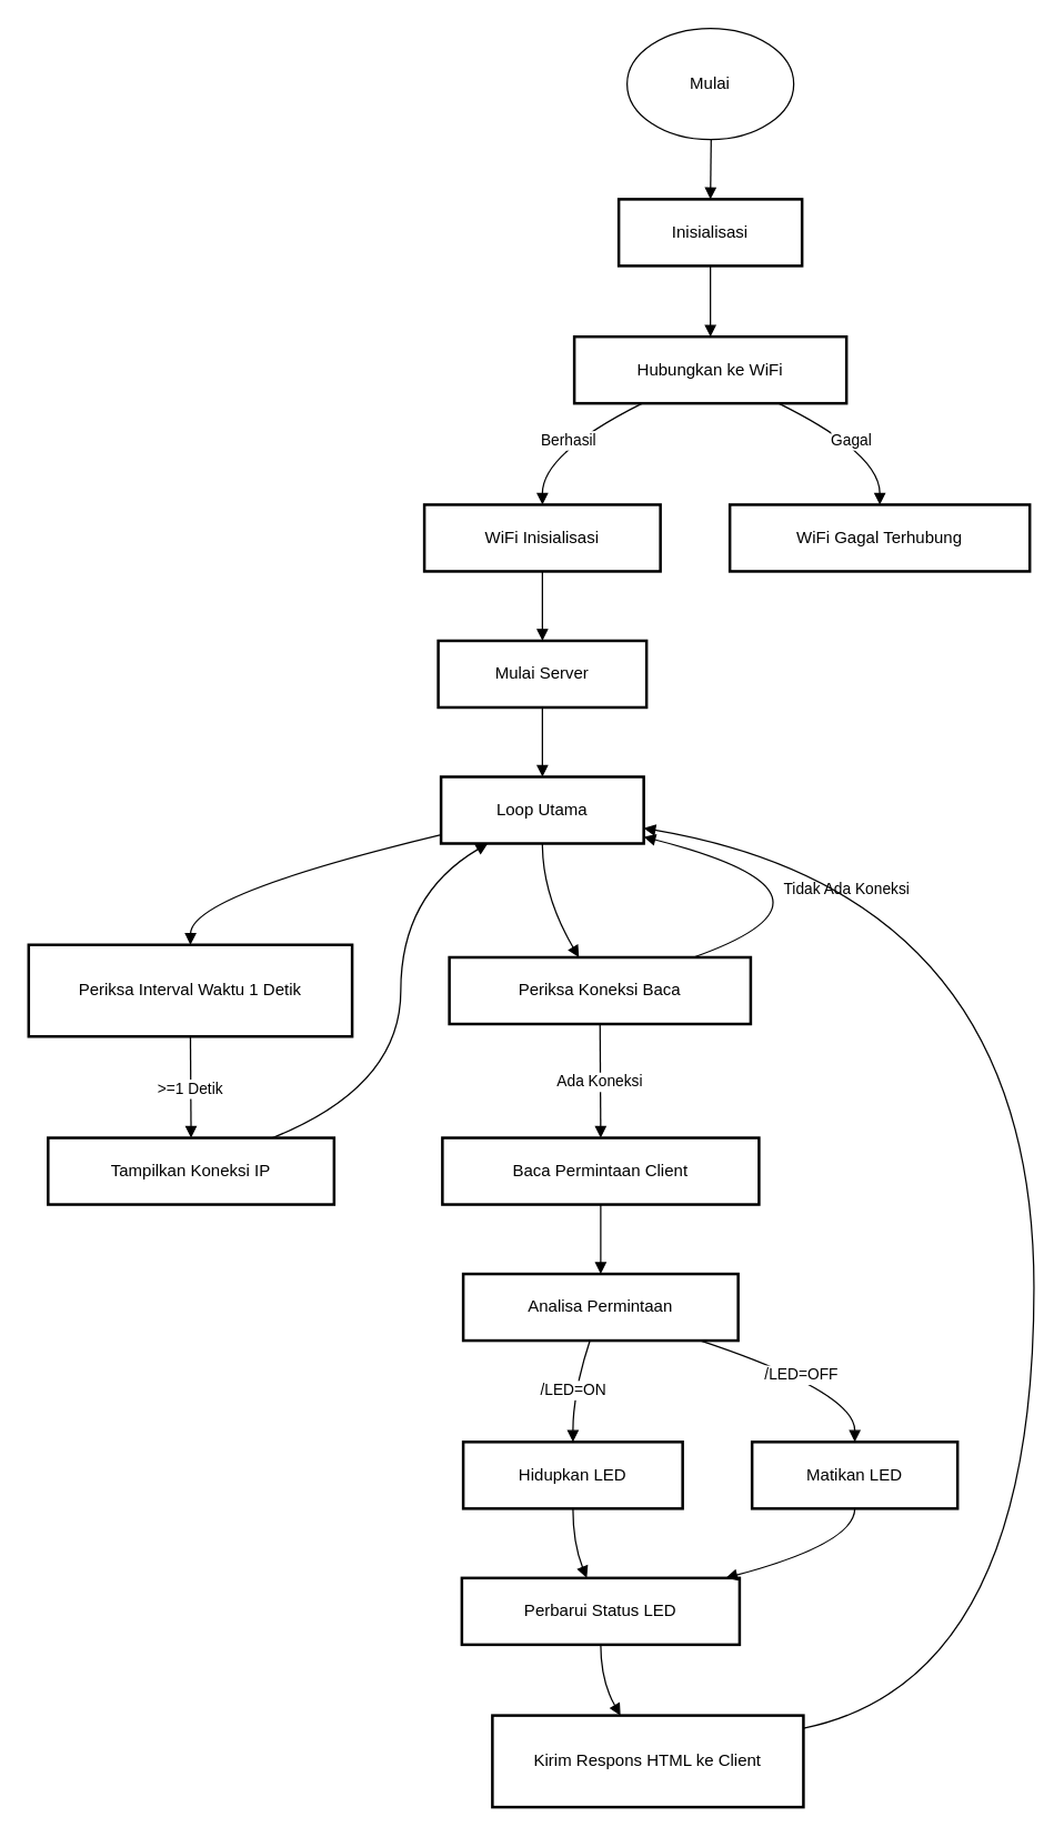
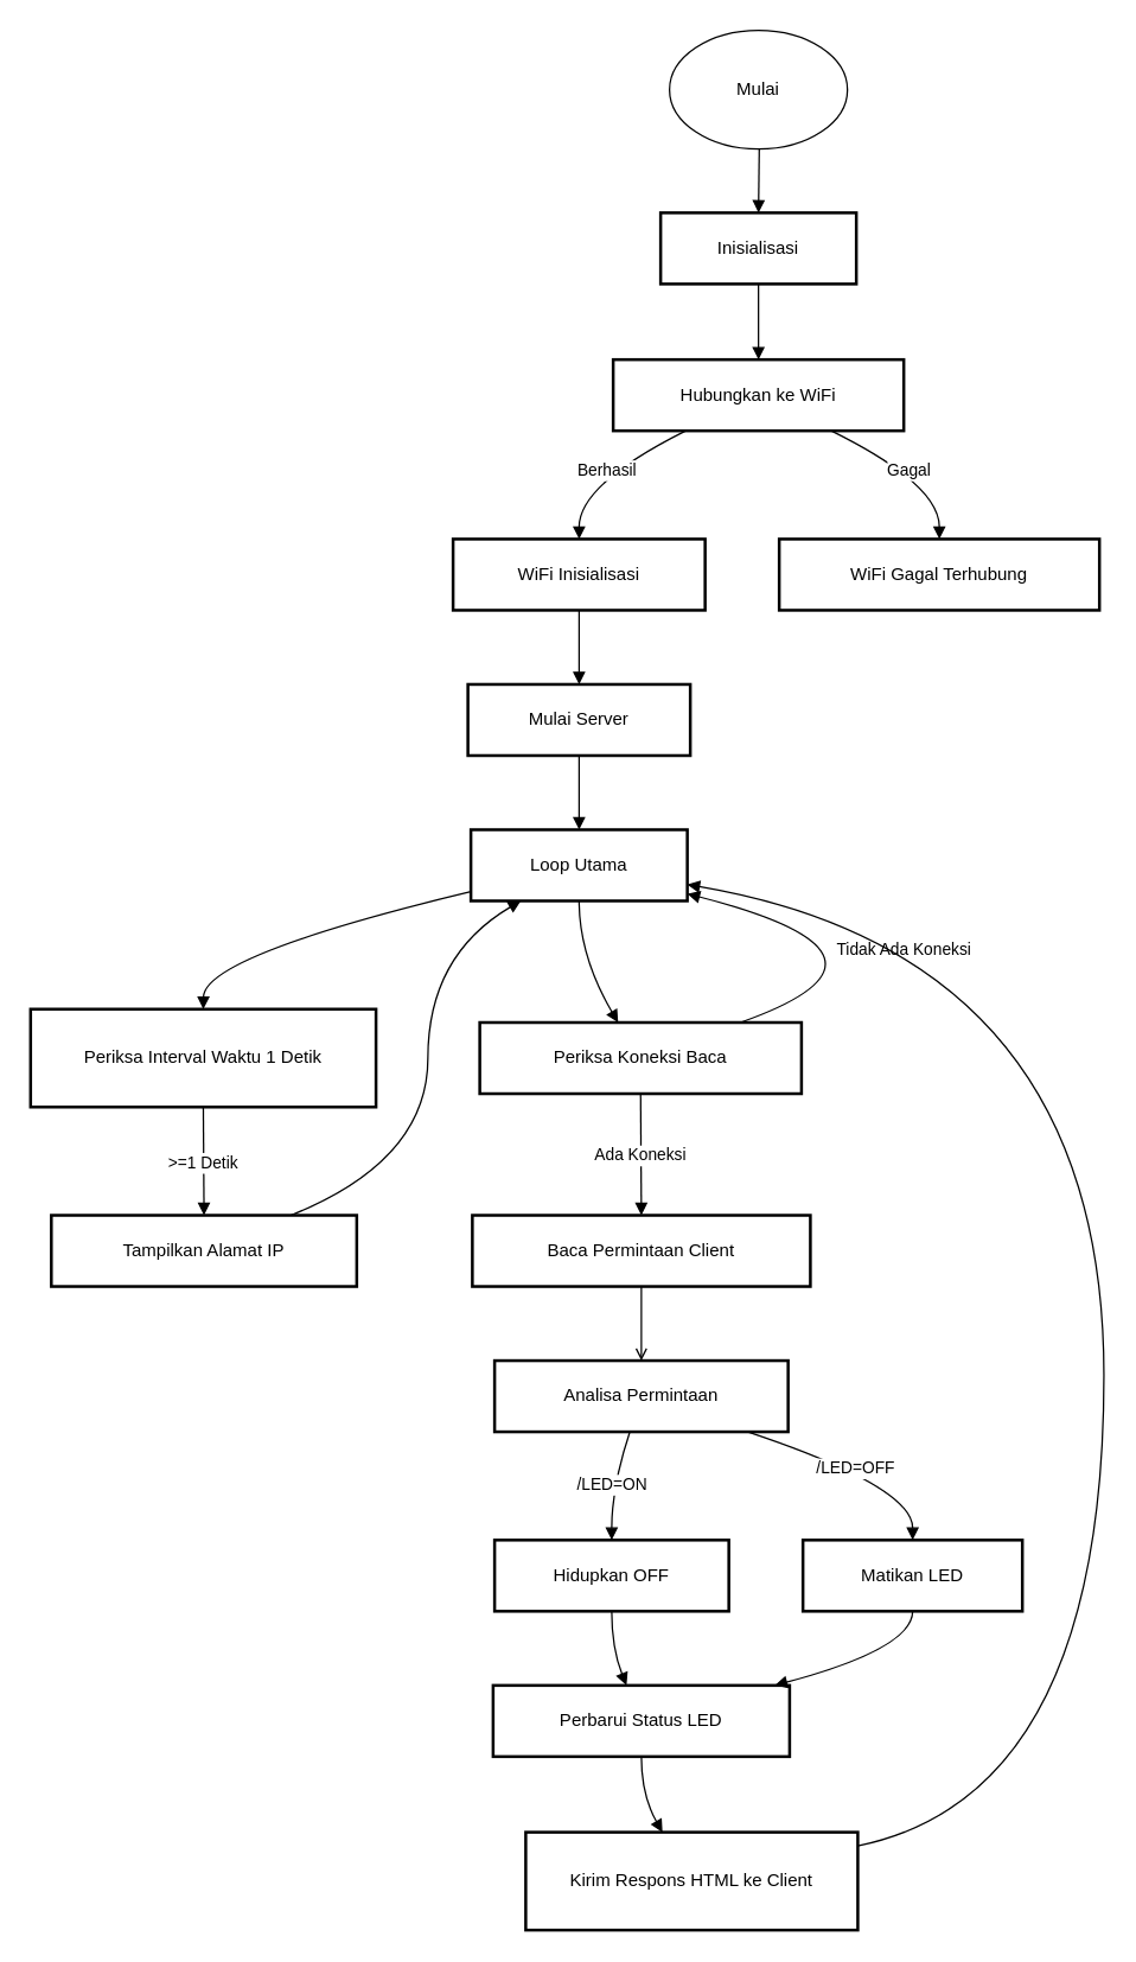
  <mxCell id="0" />
  <mxCell id="1" parent="0" />
  <mxCell id="2" value="Inisialisasi" style="whiteSpace=wrap;strokeWidth=2;" vertex="1" parent="1"><mxGeometry x="445" y="143" width="132" height="48" as="geometry" /></mxCell>
  <mxCell id="3" value="Hubungkan ke WiFi" style="whiteSpace=wrap;strokeWidth=2;" vertex="1" parent="1"><mxGeometry x="413" y="242" width="196" height="48" as="geometry" /></mxCell>
  <mxCell id="4" value="WiFi Inisialisasi" style="whiteSpace=wrap;strokeWidth=2;" vertex="1" parent="1"><mxGeometry x="305" y="363" width="170" height="48" as="geometry" /></mxCell>
  <mxCell id="5" value="WiFi Gagal Terhubung" style="whiteSpace=wrap;strokeWidth=2;" vertex="1" parent="1"><mxGeometry x="525" y="363" width="216" height="48" as="geometry" /></mxCell>
  <mxCell id="6" value="Mulai Server" style="whiteSpace=wrap;strokeWidth=2;" vertex="1" parent="1"><mxGeometry x="315" y="461" width="150" height="48" as="geometry" /></mxCell>
  <mxCell id="7" value="Loop Utama" style="whiteSpace=wrap;strokeWidth=2;" vertex="1" parent="1"><mxGeometry x="317" y="559" width="146" height="48" as="geometry" /></mxCell>
  <mxCell id="8" value="Periksa Interval Waktu 1 Detik" style="whiteSpace=wrap;strokeWidth=2;" vertex="1" parent="1"><mxGeometry x="20" y="680" width="233" height="66" as="geometry" /></mxCell>
- <mxCell id="9" value="Tampilkan Koneksi IP" style="whiteSpace=wrap;strokeWidth=2;" vertex="1" parent="1"><mxGeometry x="34" y="819" width="206" height="48" as="geometry" /></mxCell>
+ <mxCell id="9" value="Tampilkan Alamat IP" style="whiteSpace=wrap;strokeWidth=2;" vertex="1" parent="1"><mxGeometry x="34" y="819" width="206" height="48" as="geometry" /></mxCell>
  <mxCell id="10" value="Periksa Koneksi Baca" style="whiteSpace=wrap;strokeWidth=2;" vertex="1" parent="1"><mxGeometry x="323" y="689" width="217" height="48" as="geometry" /></mxCell>
  <mxCell id="11" value="Baca Permintaan Client" style="whiteSpace=wrap;strokeWidth=2;" vertex="1" parent="1"><mxGeometry x="318" y="819" width="228" height="48" as="geometry" /></mxCell>
  <mxCell id="12" value="Analisa Permintaan" style="whiteSpace=wrap;strokeWidth=2;" vertex="1" parent="1"><mxGeometry x="333" y="917" width="198" height="48" as="geometry" /></mxCell>
- <mxCell id="13" value="Hidupkan LED" style="whiteSpace=wrap;strokeWidth=2;" vertex="1" parent="1"><mxGeometry x="333" y="1038" width="158" height="48" as="geometry" /></mxCell>
+ <mxCell id="13" value="Hidupkan OFF" style="whiteSpace=wrap;strokeWidth=2;" vertex="1" parent="1"><mxGeometry x="333" y="1038" width="158" height="48" as="geometry" /></mxCell>
  <mxCell id="14" value="Matikan LED" style="whiteSpace=wrap;strokeWidth=2;" vertex="1" parent="1"><mxGeometry x="541" y="1038" width="148" height="48" as="geometry" /></mxCell>
  <mxCell id="15" value="Perbarui Status LED" style="whiteSpace=wrap;strokeWidth=2;" vertex="1" parent="1"><mxGeometry x="332" y="1136" width="200" height="48" as="geometry" /></mxCell>
  <mxCell id="16" value="Kirim Respons HTML ke Client" style="whiteSpace=wrap;strokeWidth=2;" vertex="1" parent="1"><mxGeometry x="354" y="1235" width="224" height="66" as="geometry" /></mxCell>
  <mxCell id="17" value="" style="curved=1;startArrow=none;endArrow=block;exitX=0.51;exitY=1.01;entryX=0.5;entryY=0.01;rounded=0;" edge="1" parent="1" target="2"><mxGeometry relative="1" as="geometry"><Array as="points" /><mxPoint x="511.608" y="93" as="sourcePoint" /></mxGeometry></mxCell>
  <mxCell id="18" value="" style="curved=1;startArrow=none;endArrow=block;exitX=0.5;exitY=1.02;entryX=0.5;entryY=0;rounded=0;" edge="1" parent="1" source="2" target="3"><mxGeometry relative="1" as="geometry"><Array as="points" /></mxGeometry></mxCell>
  <mxCell id="19" value="Berhasil" style="curved=1;startArrow=none;endArrow=block;exitX=0.25;exitY=1;entryX=0.5;entryY=-0.01;rounded=0;" edge="1" parent="1" source="3" target="4"><mxGeometry relative="1" as="geometry"><Array as="points"><mxPoint x="390" y="326" /></Array></mxGeometry></mxCell>
  <mxCell id="20" value="Gagal" style="curved=1;startArrow=none;endArrow=block;exitX=0.75;exitY=1;entryX=0.5;entryY=-0.01;rounded=0;" edge="1" parent="1" source="3" target="5"><mxGeometry relative="1" as="geometry"><Array as="points"><mxPoint x="633" y="326" /></Array></mxGeometry></mxCell>
  <mxCell id="21" value="" style="curved=1;startArrow=none;endArrow=block;exitX=0.5;exitY=1;entryX=0.5;entryY=0;rounded=0;" edge="1" parent="1" source="4" target="6"><mxGeometry relative="1" as="geometry"><Array as="points" /></mxGeometry></mxCell>
  <mxCell id="22" value="" style="curved=1;startArrow=none;endArrow=block;exitX=0.5;exitY=1.01;entryX=0.5;entryY=0.01;rounded=0;" edge="1" parent="1" source="6" target="7"><mxGeometry relative="1" as="geometry"><Array as="points" /></mxGeometry></mxCell>
  <mxCell id="23" value="" style="curved=1;startArrow=none;endArrow=block;exitX=0;exitY=0.87;entryX=0.5;entryY=0;rounded=0;" edge="1" parent="1" source="7" target="8"><mxGeometry relative="1" as="geometry"><Array as="points"><mxPoint x="137" y="644" /></Array></mxGeometry></mxCell>
  <mxCell id="24" value="&gt;=1 Detik" style="curved=1;startArrow=none;endArrow=block;exitX=0.5;exitY=1;entryX=0.5;entryY=-0.01;rounded=0;" edge="1" parent="1" source="8" target="9"><mxGeometry relative="1" as="geometry"><Array as="points" /></mxGeometry></mxCell>
  <mxCell id="25" value="" style="curved=1;startArrow=none;endArrow=block;exitX=0.79;exitY=-0.01;entryX=0.22;entryY=1.02;rounded=0;" edge="1" parent="1" source="9" target="7"><mxGeometry relative="1" as="geometry"><Array as="points"><mxPoint x="288" y="782" /><mxPoint x="288" y="644" /></Array></mxGeometry></mxCell>
  <mxCell id="26" value="" style="curved=1;startArrow=none;endArrow=block;exitX=0.5;exitY=1.02;entryX=0.43;entryY=0;rounded=0;" edge="1" parent="1" source="7" target="10"><mxGeometry relative="1" as="geometry"><Array as="points"><mxPoint x="390" y="644" /></Array></mxGeometry></mxCell>
  <mxCell id="27" value="Ada Koneksi" style="curved=1;startArrow=none;endArrow=block;exitX=0.5;exitY=1.01;entryX=0.5;entryY=-0.01;rounded=0;" edge="1" parent="1" source="10" target="11"><mxGeometry relative="1" as="geometry"><Array as="points" /></mxGeometry></mxCell>
  <mxCell id="28" value="Tidak Ada Koneksi" style="curved=1;startArrow=none;endArrow=block;exitX=0.81;exitY=0;entryX=1;entryY=0.9;rounded=0;" edge="1" parent="1" source="10" target="7"><mxGeometry relative="1" as="geometry"><Array as="points"><mxPoint x="626" y="644" /></Array></mxGeometry></mxCell>
- <mxCell id="29" value="" style="curved=1;startArrow=none;endArrow=block;exitX=0.5;exitY=1;entryX=0.5;entryY=0;rounded=0;" edge="1" parent="1" source="11" target="12"><mxGeometry relative="1" as="geometry"><Array as="points" /></mxGeometry></mxCell>
+ <mxCell id="29" value="" style="curved=1;startArrow=none;endArrow=open;exitX=0.5;exitY=1;entryX=0.5;entryY=0;rounded=0;" edge="1" parent="1" source="11" target="12"><mxGeometry relative="1" as="geometry"><Array as="points" /></mxGeometry></mxCell>
  <mxCell id="30" value="/LED=ON" style="curved=1;startArrow=none;endArrow=block;exitX=0.46;exitY=1.01;entryX=0.5;entryY=0;rounded=0;" edge="1" parent="1" source="12" target="13"><mxGeometry relative="1" as="geometry"><Array as="points"><mxPoint x="412" y="1002" /></Array></mxGeometry></mxCell>
  <mxCell id="31" value="/LED=OFF" style="curved=1;startArrow=none;endArrow=block;exitX=0.87;exitY=1.01;entryX=0.5;entryY=0;rounded=0;" edge="1" parent="1" source="12" target="14"><mxGeometry relative="1" as="geometry"><Array as="points"><mxPoint x="615" y="1002" /></Array></mxGeometry></mxCell>
  <mxCell id="32" value="" style="curved=1;startArrow=none;endArrow=block;exitX=0.5;exitY=1;entryX=0.45;entryY=0;rounded=0;" edge="1" parent="1" source="13" target="15"><mxGeometry relative="1" as="geometry"><Array as="points"><mxPoint x="412" y="1111" /></Array></mxGeometry></mxCell>
  <mxCell id="33" value="" style="curved=1;startArrow=none;endArrow=block;exitX=0.5;exitY=1;entryX=0.95;entryY=0;rounded=0;" edge="1" parent="1" source="14" target="15"><mxGeometry relative="1" as="geometry"><Array as="points"><mxPoint x="615" y="1111" /></Array></mxGeometry></mxCell>
  <mxCell id="34" value="" style="curved=1;startArrow=none;endArrow=block;exitX=0.5;exitY=1.01;entryX=0.41;entryY=-0.01;rounded=0;" edge="1" parent="1" source="15" target="16"><mxGeometry relative="1" as="geometry"><Array as="points"><mxPoint x="432" y="1210" /></Array></mxGeometry></mxCell>
  <mxCell id="35" value="" style="curved=1;startArrow=none;endArrow=block;exitX=1;exitY=0.14;entryX=1;entryY=0.77;rounded=0;" edge="1" parent="1" source="16" target="7"><mxGeometry relative="1" as="geometry"><Array as="points"><mxPoint x="744" y="1210" /><mxPoint x="744" y="644" /></Array></mxGeometry></mxCell>
  <mxCell id="36" value="Mulai" style="ellipse;whiteSpace=wrap;html=1;" vertex="1" parent="1"><mxGeometry x="451" y="20" width="120" height="80" as="geometry" /></mxCell>
